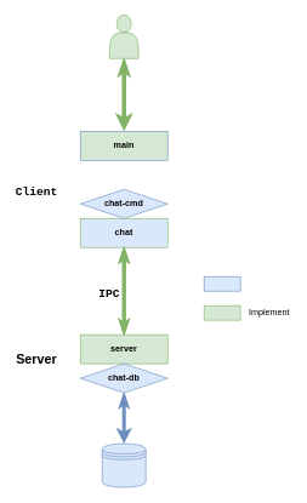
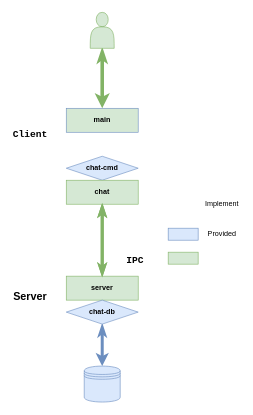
  <mxCell id="0" />
  <mxCell id="1" parent="0" />
  <mxCell id="2" value="&lt;b&gt;main&lt;/b&gt;" style="rounded=0;whiteSpace=wrap;html=1;fillColor=#d5e8d4;strokeColor=#6c8ebf;" vertex="1" parent="1"><mxGeometry x="110" y="180" width="120" height="40" as="geometry" /></mxCell>
  <mxCell id="3" value="&lt;b&gt;chat-cmd&lt;/b&gt;" style="rhombus;whiteSpace=wrap;html=1;fillColor=#dae8fc;strokeColor=#6c8ebf;" vertex="1" parent="1"><mxGeometry x="110" y="260" width="120" height="40" as="geometry" /></mxCell>
  <mxCell id="4" style="edgeStyle=orthogonalEdgeStyle;rounded=0;orthogonalLoop=1;jettySize=auto;html=1;exitX=0.5;exitY=1;exitDx=0;exitDy=0;entryX=0.5;entryY=0;entryDx=0;entryDy=0;targetPerimeterSpacing=3;sourcePerimeterSpacing=3;endArrow=classicThin;endFill=1;startArrow=classicThin;startFill=1;strokeWidth=5;fillColor=#d5e8d4;strokeColor=#82b366;" edge="1" parent="1" source="5" target="7"><mxGeometry relative="1" as="geometry"><Array as="points"><mxPoint x="170" y="380" /><mxPoint x="170" y="380" /></Array></mxGeometry></mxCell>
- <mxCell id="5" value="&lt;b&gt;chat&lt;/b&gt;" style="rounded=0;whiteSpace=wrap;html=1;fillColor=#dae8fc;strokeColor=#82b366;" vertex="1" parent="1"><mxGeometry x="110" y="300" width="120" height="40" as="geometry" /></mxCell>
+ <mxCell id="5" value="&lt;b&gt;chat&lt;/b&gt;" style="rounded=0;whiteSpace=wrap;html=1;fillColor=#d5e8d4;strokeColor=#82b366;" vertex="1" parent="1"><mxGeometry x="110" y="300" width="120" height="40" as="geometry" /></mxCell>
  <mxCell id="6" value="&lt;b&gt;&lt;font style=&quot;font-size: 18px;&quot;&gt;Server&lt;/font&gt;&lt;/b&gt;" style="text;html=1;align=center;verticalAlign=middle;whiteSpace=wrap;rounded=0;" vertex="1" parent="1"><mxGeometry x="20" y="480" width="60" height="30" as="geometry" /></mxCell>
  <mxCell id="7" value="&lt;b&gt;server&lt;/b&gt;" style="rounded=0;whiteSpace=wrap;html=1;fillColor=#d5e8d4;strokeColor=#82b366;" vertex="1" parent="1"><mxGeometry x="110" y="460" width="120" height="40" as="geometry" /></mxCell>
  <mxCell id="8" style="edgeStyle=orthogonalEdgeStyle;rounded=0;orthogonalLoop=1;jettySize=auto;html=1;exitX=0.5;exitY=1;exitDx=0;exitDy=0;entryX=0.5;entryY=0;entryDx=0;entryDy=0;fillColor=#dae8fc;strokeColor=#6c8ebf;strokeWidth=5;startArrow=classicThin;startFill=1;" edge="1" parent="1" source="9" target="16"><mxGeometry relative="1" as="geometry" /></mxCell>
  <mxCell id="9" value="&lt;b&gt;chat-db&lt;/b&gt;" style="rhombus;whiteSpace=wrap;html=1;fillColor=#dae8fc;strokeColor=#6c8ebf;" vertex="1" parent="1"><mxGeometry x="110" y="500" width="120" height="40" as="geometry" /></mxCell>
- <mxCell id="10" value="&lt;b&gt;&lt;font face=&quot;Courier New&quot; style=&quot;font-size: 16px;&quot;&gt;Client&lt;/font&gt;&lt;/b&gt;" style="text;html=1;align=center;verticalAlign=middle;whiteSpace=wrap;rounded=0;" vertex="1" parent="1"><mxGeometry x="20" y="250" width="60" height="30" as="geometry" /></mxCell>
- <mxCell id="11" value="&lt;b&gt;&lt;font face=&quot;Courier New&quot; style=&quot;font-size: 16px;&quot;&gt;IPC&lt;/font&gt;&lt;/b&gt;" style="text;html=1;align=center;verticalAlign=middle;whiteSpace=wrap;rounded=0;" vertex="1" parent="1"><mxGeometry x="120" y="390" width="60" height="30" as="geometry" /></mxCell>
+ <mxCell id="10" value="&lt;b&gt;&lt;font face=&quot;Courier New&quot; style=&quot;font-size: 16px;&quot;&gt;Client&lt;/font&gt;&lt;/b&gt;" style="text;html=1;align=center;verticalAlign=middle;whiteSpace=wrap;rounded=0;" vertex="1" parent="1"><mxGeometry x="20" y="210" width="60" height="30" as="geometry" /></mxCell>
+ <mxCell id="11" value="&lt;b&gt;&lt;font face=&quot;Courier New&quot; style=&quot;font-size: 16px;&quot;&gt;IPC&lt;/font&gt;&lt;/b&gt;" style="text;html=1;align=center;verticalAlign=middle;whiteSpace=wrap;rounded=0;" vertex="1" parent="1"><mxGeometry x="195" y="420" width="60" height="30" as="geometry" /></mxCell>
  <mxCell id="12" value="" style="rounded=0;whiteSpace=wrap;html=1;fillColor=#dae8fc;strokeColor=#6c8ebf;strokeWidth=1;" vertex="1" parent="1"><mxGeometry x="280" y="380" width="50" height="20" as="geometry" /></mxCell>
  <mxCell id="13" value="" style="rounded=0;whiteSpace=wrap;html=1;fillColor=#d5e8d4;strokeColor=#82b366;" vertex="1" parent="1"><mxGeometry x="280" y="420" width="50" height="20" as="geometry" /></mxCell>
- <mxCell id="15" value="Implement" style="text;html=1;align=center;verticalAlign=middle;whiteSpace=wrap;rounded=0;" vertex="1" parent="1"><mxGeometry x="340" y="415" width="60" height="30" as="geometry" /></mxCell>
+ <mxCell id="14" value="Provided" style="text;html=1;align=center;verticalAlign=middle;whiteSpace=wrap;rounded=0;" vertex="1" parent="1"><mxGeometry x="340" y="375" width="60" height="30" as="geometry" /></mxCell>
+ <mxCell id="15" value="Implement" style="text;html=1;align=center;verticalAlign=middle;whiteSpace=wrap;rounded=0;" vertex="1" parent="1"><mxGeometry x="340" y="325" width="60" height="30" as="geometry" /></mxCell>
  <mxCell id="16" value="" style="shape=datastore;whiteSpace=wrap;html=1;fillColor=#dae8fc;strokeColor=#6c8ebf;" vertex="1" parent="1"><mxGeometry x="140" y="610" width="60" height="60" as="geometry" /></mxCell>
  <mxCell id="17" style="edgeStyle=orthogonalEdgeStyle;rounded=0;orthogonalLoop=1;jettySize=auto;html=1;exitX=0.5;exitY=1;exitDx=0;exitDy=0;entryX=0.5;entryY=0;entryDx=0;entryDy=0;fillColor=#d5e8d4;strokeColor=#82b366;strokeWidth=6;startArrow=classicThin;startFill=1;" edge="1" parent="1" source="18" target="2"><mxGeometry relative="1" as="geometry" /></mxCell>
  <mxCell id="18" value="" style="shape=actor;whiteSpace=wrap;html=1;fillColor=#d5e8d4;strokeColor=#82b366;" vertex="1" parent="1"><mxGeometry x="150" y="20" width="40" height="60" as="geometry" /></mxCell>
  <mxCell id="19" style="edgeStyle=orthogonalEdgeStyle;rounded=0;orthogonalLoop=1;jettySize=auto;html=1;exitX=0.5;exitY=1;exitDx=0;exitDy=0;entryX=0.5;entryY=0;entryDx=0;entryDy=0;targetPerimeterSpacing=3;sourcePerimeterSpacing=3;endArrow=classicThin;endFill=1;startArrow=classicThin;startFill=1;strokeWidth=5;fillColor=#d5e8d4;strokeColor=#82b366;" edge="1" parent="1"><mxGeometry relative="1" as="geometry"><mxPoint x="170" y="340" as="sourcePoint" /><mxPoint x="170" y="460" as="targetPoint" /><Array as="points"><mxPoint x="170" y="370" /><mxPoint x="170" y="370" /></Array></mxGeometry></mxCell>
